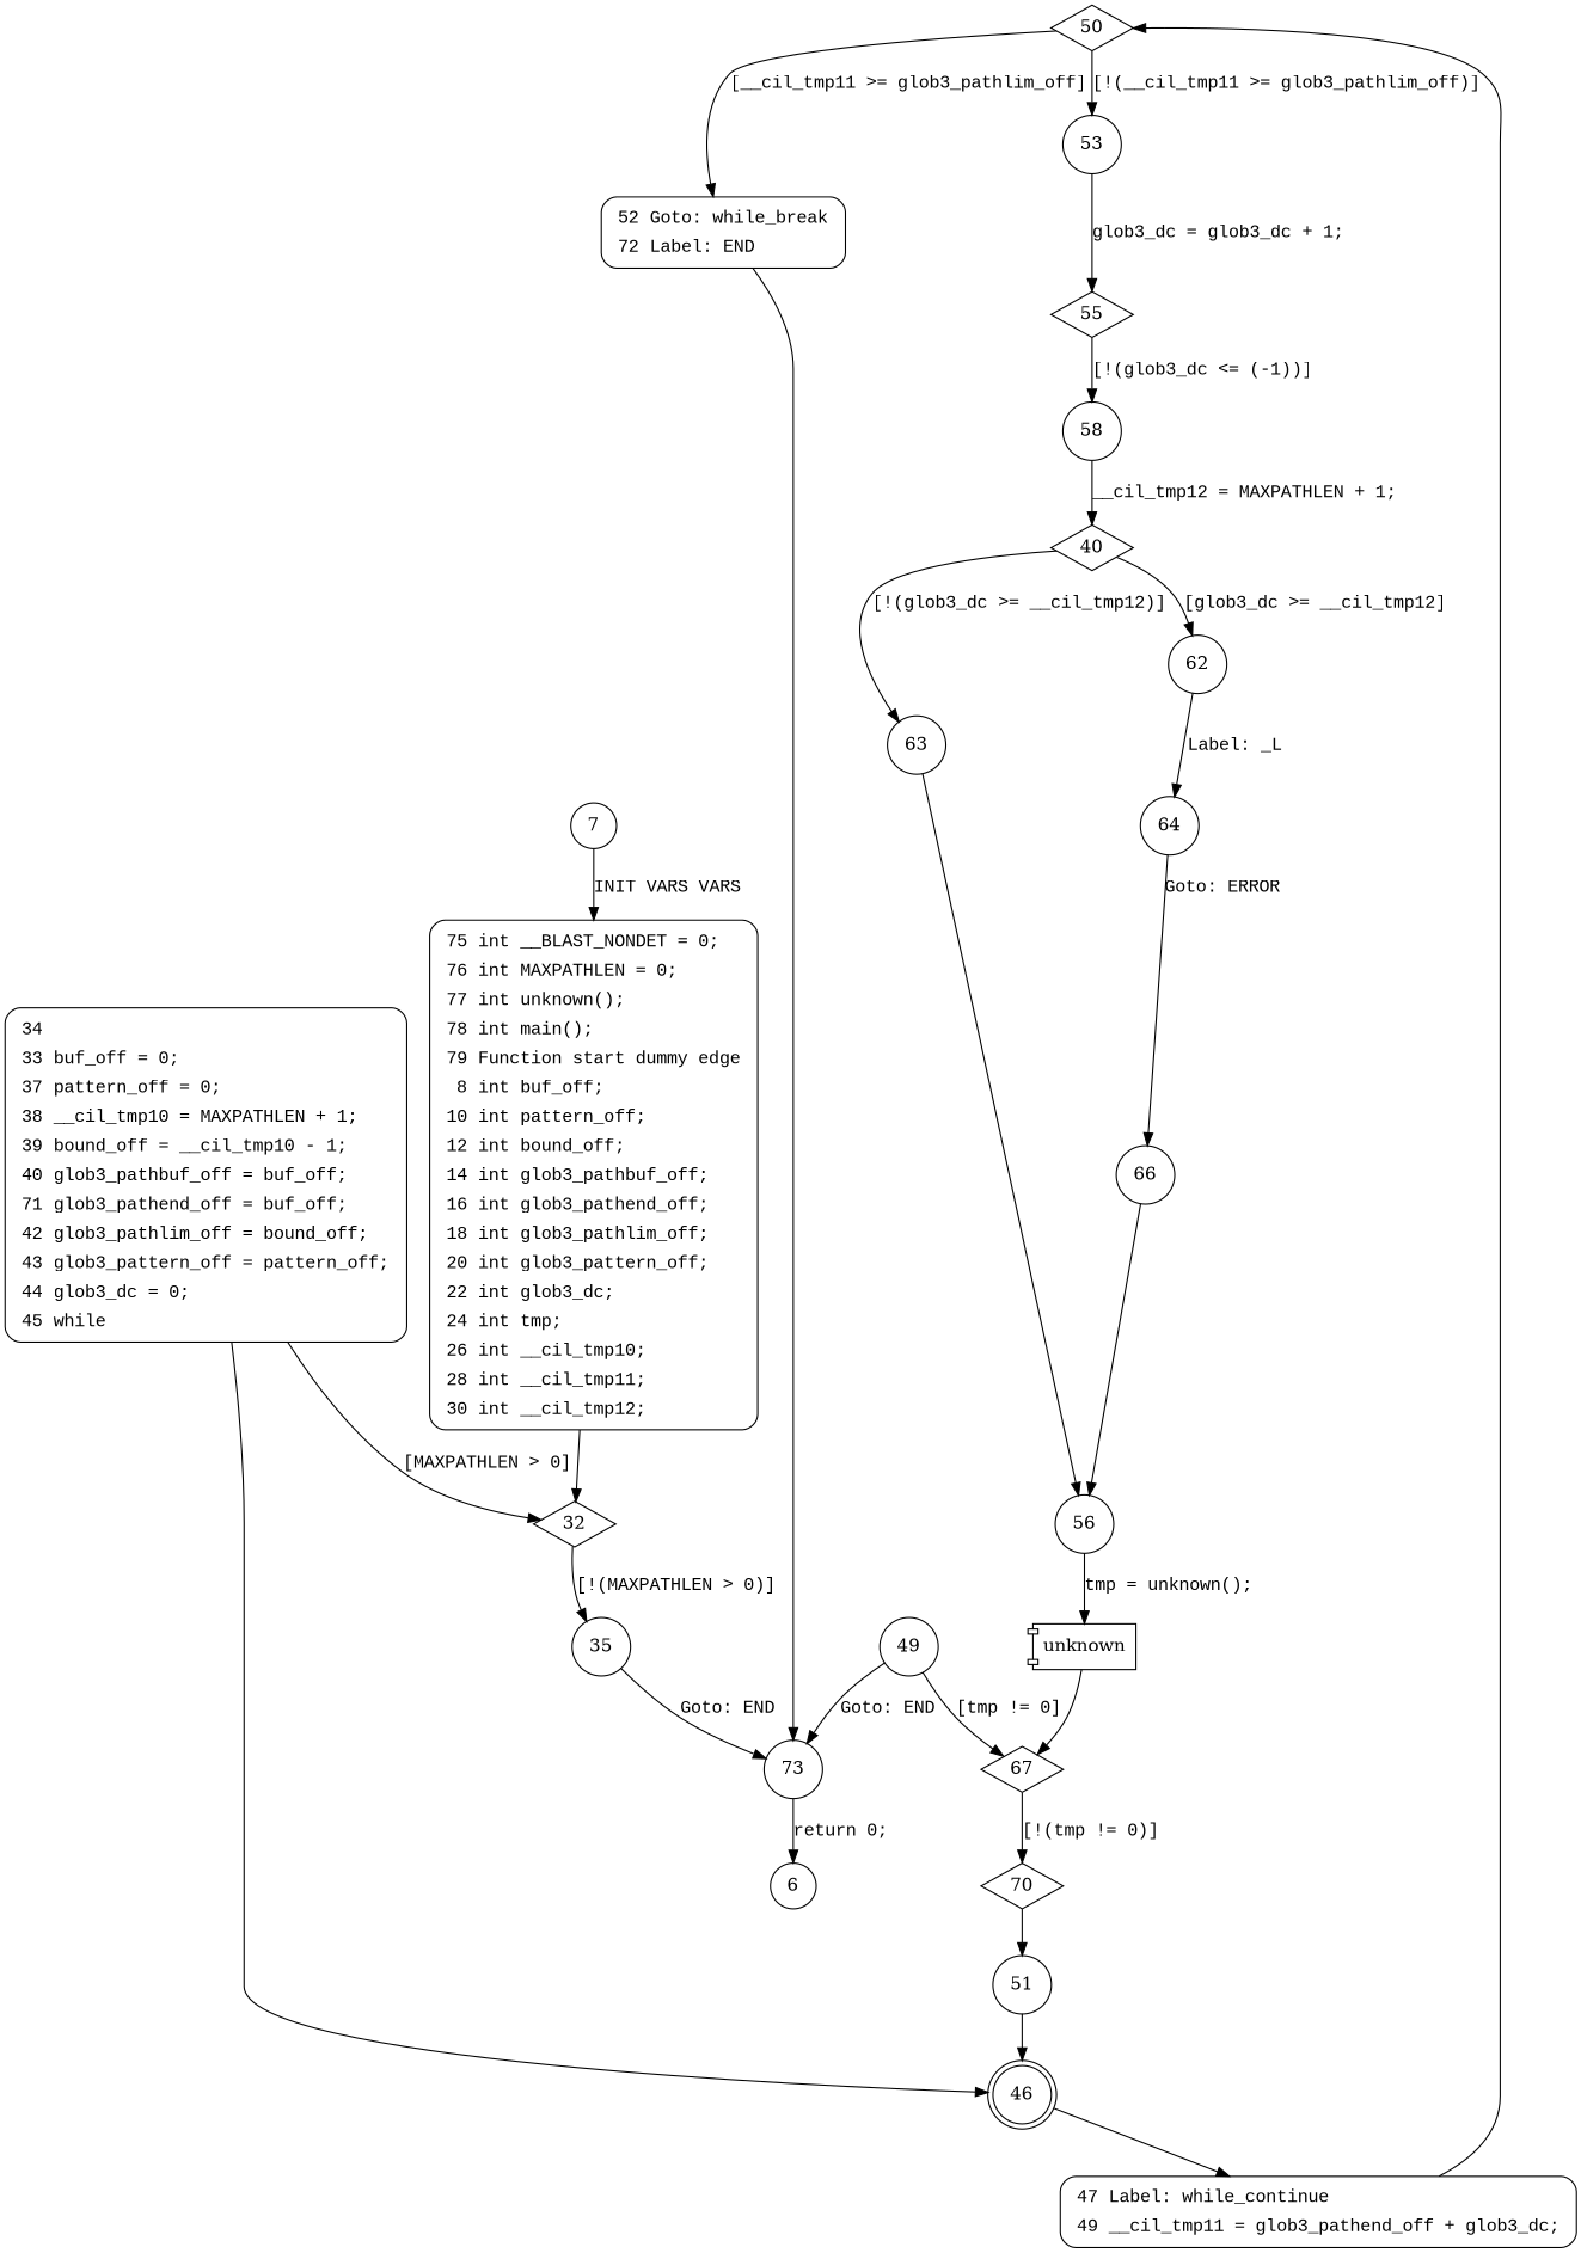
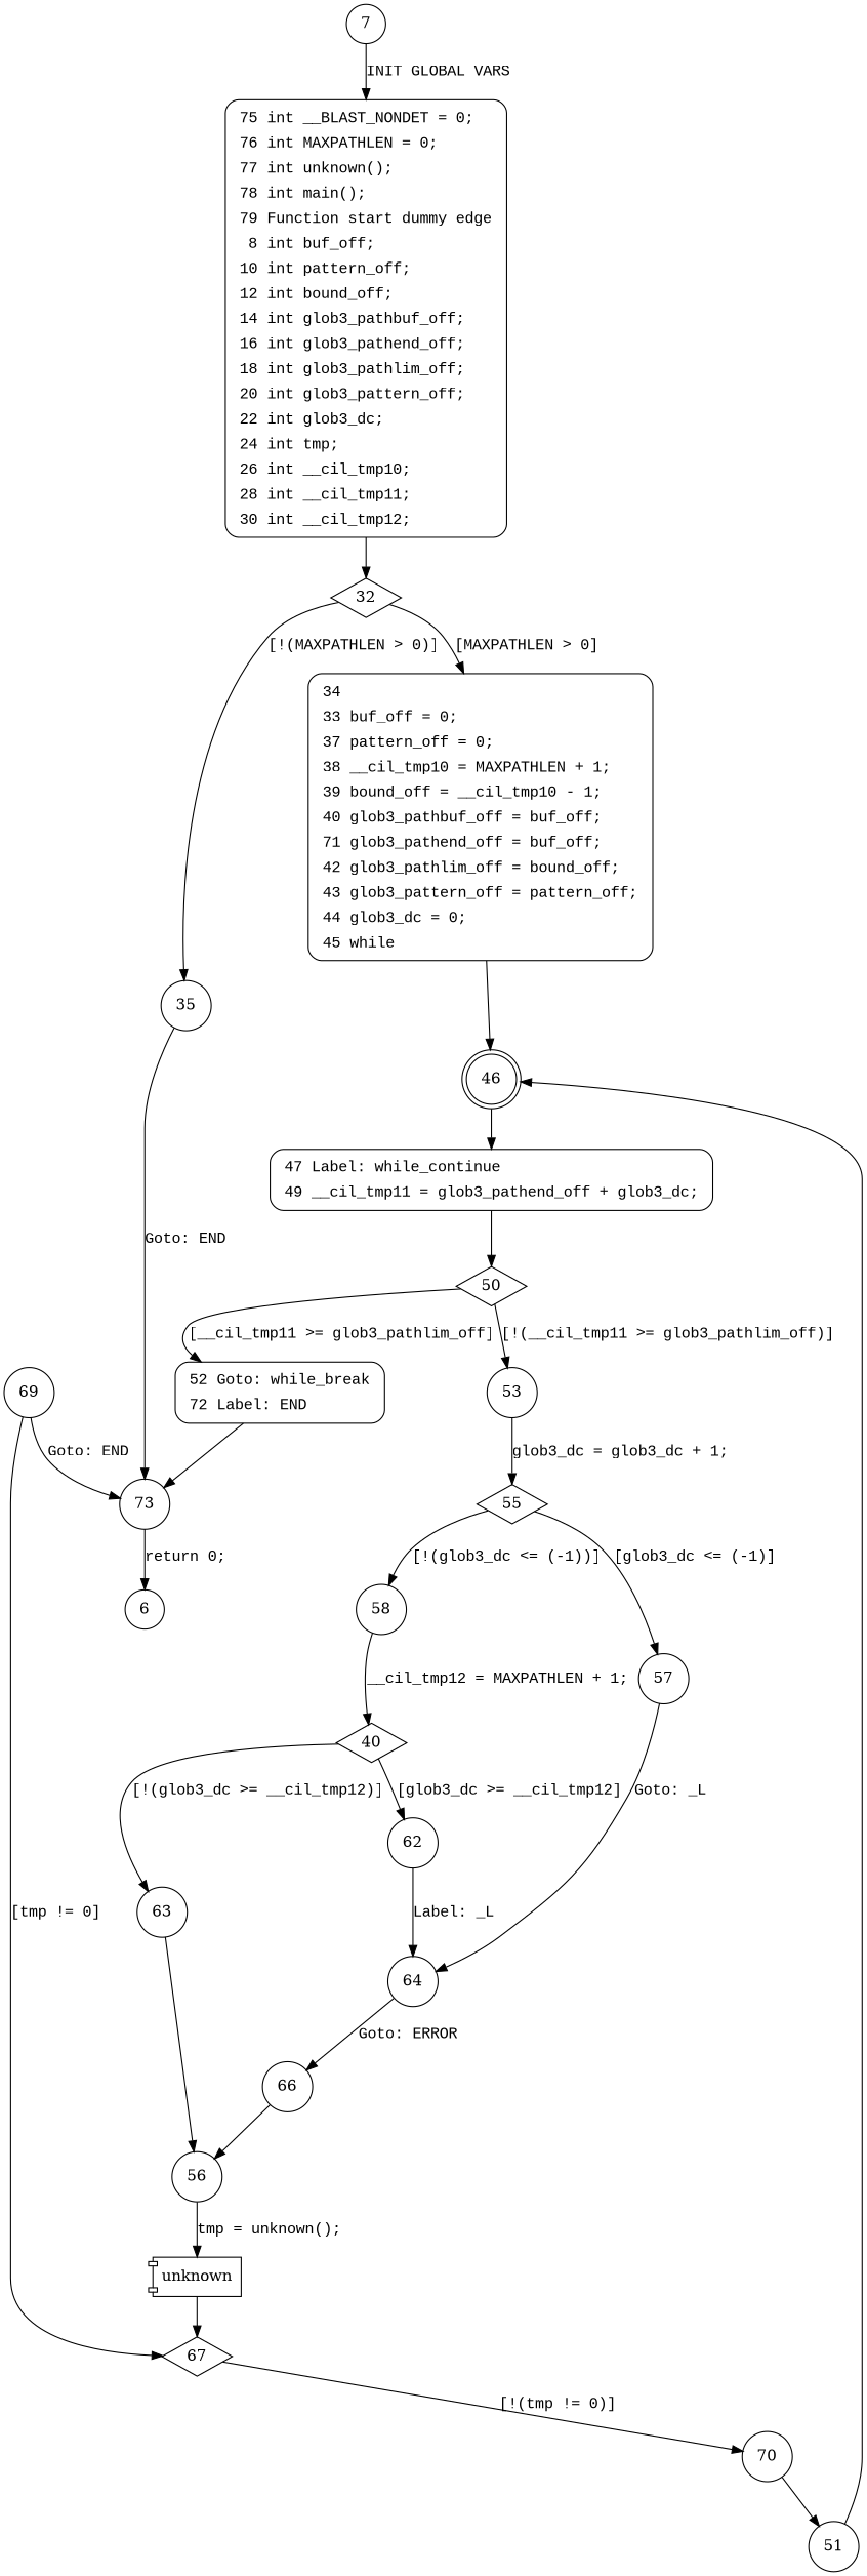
  digraph {
    node [shape=circle]
    edge [fontname="Courier New"]
    n1 [fillcolor=white fontname="Courier New" label=<<table border="0" cellborder="0" cellpadding="3" bgcolor="white"><tr><td align="right">75</td><td align="left">int __BLAST_NONDET = 0;</td></tr><tr><td align="right">76</td><td align="left">int MAXPATHLEN = 0;</td></tr><tr><td align="right">77</td><td align="left">int unknown();</td></tr><tr><td align="right">78</td><td align="left">int main();</td></tr><tr><td align="right">79</td><td align="left">Function start dummy edge</td></tr><tr><td align="right">8</td><td align="left">int buf_off;</td></tr><tr><td align="right">10</td><td align="left">int pattern_off;</td></tr><tr><td align="right">12</td><td align="left">int bound_off;</td></tr><tr><td align="right">14</td><td align="left">int glob3_pathbuf_off;</td></tr><tr><td align="right">16</td><td align="left">int glob3_pathend_off;</td></tr><tr><td align="right">18</td><td align="left">int glob3_pathlim_off;</td></tr><tr><td align="right">20</td><td align="left">int glob3_pattern_off;</td></tr><tr><td align="right">22</td><td align="left">int glob3_dc;</td></tr><tr><td align="right">24</td><td align="left">int tmp;</td></tr><tr><td align="right">26</td><td align="left">int __cil_tmp10;</td></tr><tr><td align="right">28</td><td align="left">int __cil_tmp11;</td></tr><tr><td align="right">30</td><td align="left">int __cil_tmp12;</td></tr></table>> penwidth=1 shape=Mrecord style="filled,bold"]
    7
    32 [shape=diamond]
    35
    n5 [fillcolor=white fontname="Courier New" label=<<table border="0" cellborder="0" cellpadding="3" bgcolor="white"><tr><td align="right">34</td><td align="left"></td></tr><tr><td align="right">33</td><td align="left">buf_off = 0;</td></tr><tr><td align="right">37</td><td align="left">pattern_off = 0;</td></tr><tr><td align="right">38</td><td align="left">__cil_tmp10 = MAXPATHLEN + 1;</td></tr><tr><td align="right">39</td><td align="left">bound_off = __cil_tmp10 - 1;</td></tr><tr><td align="right">40</td><td align="left">glob3_pathbuf_off = buf_off;</td></tr><tr><td align="right">71</td><td align="left">glob3_pathend_off = buf_off;</td></tr><tr><td align="right">42</td><td align="left">glob3_pathlim_off = bound_off;</td></tr><tr><td align="right">43</td><td align="left">glob3_pattern_off = pattern_off;</td></tr><tr><td align="right">44</td><td align="left">glob3_dc = 0;</td></tr><tr><td align="right">45</td><td align="left">while</td></tr></table>> penwidth=1 shape=Mrecord style="filled,bold"]
    73
    46 [shape=doublecircle]
    6
    n9 [fillcolor=white fontname="Courier New" label=<<table border="0" cellborder="0" cellpadding="3" bgcolor="white"><tr><td align="right">47</td><td align="left">Label: while_continue</td></tr><tr><td align="right">49</td><td align="left">__cil_tmp11 = glob3_pathend_off + glob3_dc;</td></tr></table>> penwidth=1 shape=Mrecord style="filled,bold"]
    50 [shape=diamond]
    53
    n12 [fillcolor=white fontname="Courier New" label=<<table border="0" cellborder="0" cellpadding="3" bgcolor="white"><tr><td align="right">52</td><td align="left">Goto: while_break</td></tr><tr><td align="right">72</td><td align="left">Label: END</td></tr></table>> penwidth=1 shape=Mrecord style="filled,bold"]
    55 [shape=diamond]
    58
+   57
    n16 [label=40 shape=diamond]
    64
    63
    62
    66
    56
    n22 [label=unknown shape=component]
    67 [shape=diamond]
-   70 [shape=diamond]
+   70
    51
-   69 [label=49]
+   69
    n1 -> 32 [fontname=""]
-   7 -> n1 [label="INIT VARS VARS"]
+   7 -> n1 [label="INIT GLOBAL VARS"]
    32 -> 35 [label="[!(MAXPATHLEN > 0)]"]
-   n5 -> 32 [label="[MAXPATHLEN > 0]"]
+   32 -> n5 [label="[MAXPATHLEN > 0]"]
    35 -> 73 [label="Goto: END"]
    n5 -> 46 [fontname=""]
    73 -> 6 [label="return 0;"]
    46 -> n9
    n9 -> 50 [fontname=""]
    50 -> 53 [label="[!(__cil_tmp11 >= glob3_pathlim_off)]"]
    50 -> n12 [label="[__cil_tmp11 >= glob3_pathlim_off]"]
    53 -> 55 [label="glob3_dc = glob3_dc + 1;"]
    n12 -> 73 [fontname=""]
    55 -> 58 [label="[!(glob3_dc <= (-1))]"]
+   55 -> 57 [label="[glob3_dc <= (-1)]"]
    58 -> n16 [label="__cil_tmp12 = MAXPATHLEN + 1;"]
+   57 -> 64 [label="Goto: _L"]
    n16 -> 63 [label="[!(glob3_dc >= __cil_tmp12)]"]
    n16 -> 62 [label="[glob3_dc >= __cil_tmp12]"]
    64 -> 66 [label="Goto: ERROR"]
    63 -> 56
    62 -> 64 [label="Label: _L"]
    66 -> 56
    56 -> n22 [label="tmp = unknown();"]
    n22 -> 67
    67 -> 70 [label="[!(tmp != 0)]"]
    70 -> 51
    51 -> 46
    69 -> 73 [label="Goto: END"]
    69 -> 67 [label="[tmp != 0]"]
  }
